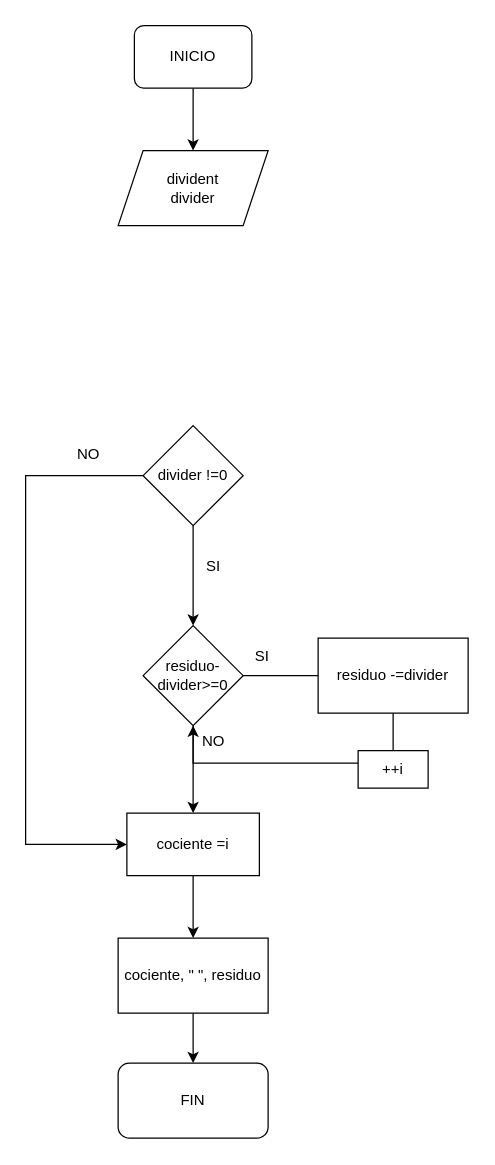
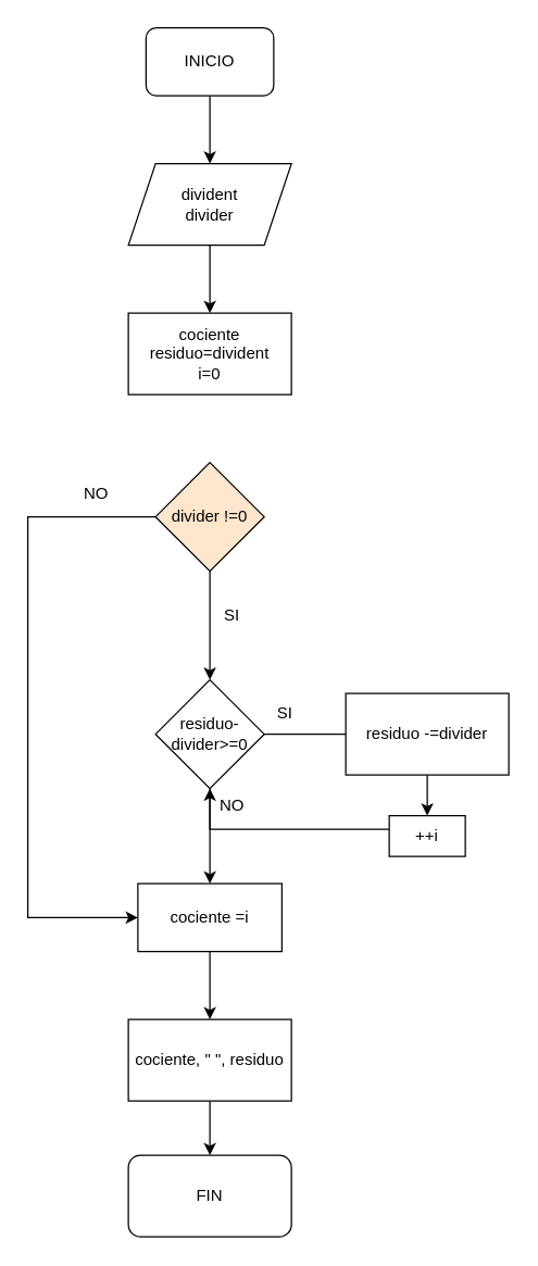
  <mxCell id="0" />
  <mxCell id="1" parent="0" />
  <mxCell id="2" value="" style="edgeStyle=orthogonalEdgeStyle;rounded=0;orthogonalLoop=1;jettySize=auto;html=1;" edge="1" parent="1" source="3" target="5"><mxGeometry relative="1" as="geometry" /></mxCell>
  <mxCell id="3" value="INICIO" style="rounded=1;whiteSpace=wrap;html=1;" vertex="1" parent="1"><mxGeometry x="107" y="20" width="94" height="50" as="geometry" /></mxCell>
+ <mxCell id="4" value="" style="edgeStyle=orthogonalEdgeStyle;rounded=0;orthogonalLoop=1;jettySize=auto;html=1;" edge="1" parent="1" source="5" target="6"><mxGeometry relative="1" as="geometry" /></mxCell>
  <mxCell id="5" value="divident&lt;div&gt;divider&lt;/div&gt;" style="shape=parallelogram;perimeter=parallelogramPerimeter;whiteSpace=wrap;html=1;fixedSize=1;" vertex="1" parent="1"><mxGeometry x="94" y="120" width="120" height="60" as="geometry" /></mxCell>
+ <mxCell id="6" value="cociente&lt;div&gt;residuo=divident&lt;/div&gt;&lt;div&gt;i=0&lt;/div&gt;" style="whiteSpace=wrap;html=1;" vertex="1" parent="1"><mxGeometry x="94" y="230" width="120" height="60" as="geometry" /></mxCell>
  <mxCell id="7" value="" style="edgeStyle=orthogonalEdgeStyle;rounded=0;orthogonalLoop=1;jettySize=auto;html=1;" edge="1" parent="1" source="9" target="12"><mxGeometry relative="1" as="geometry" /></mxCell>
  <mxCell id="8" value="" style="edgeStyle=orthogonalEdgeStyle;rounded=0;orthogonalLoop=1;jettySize=auto;html=1;" edge="1" parent="1" source="9" target="18"><mxGeometry relative="1" as="geometry"><mxPoint x="-6" y="380" as="targetPoint" /><Array as="points"><mxPoint x="20" y="380" /><mxPoint x="20" y="675" /></Array></mxGeometry></mxCell>
- <mxCell id="9" value="divider !=0" style="rhombus;whiteSpace=wrap;html=1;" vertex="1" parent="1"><mxGeometry x="114" y="340" width="80" height="80" as="geometry" /></mxCell>
+ <mxCell id="9" value="divider !=0" style="rhombus;whiteSpace=wrap;html=1;fillColor=#ffe6cc;" vertex="1" parent="1"><mxGeometry x="114" y="340" width="80" height="80" as="geometry" /></mxCell>
  <mxCell id="10" value="" style="edgeStyle=orthogonalEdgeStyle;rounded=0;orthogonalLoop=1;jettySize=auto;html=1;endArrow=none;" edge="1" parent="1" source="12" target="14"><mxGeometry relative="1" as="geometry" /></mxCell>
  <mxCell id="11" value="" style="edgeStyle=orthogonalEdgeStyle;rounded=0;orthogonalLoop=1;jettySize=auto;html=1;" edge="1" parent="1" source="12" target="18"><mxGeometry relative="1" as="geometry" /></mxCell>
  <mxCell id="12" value="residuo-divider&amp;gt;=0" style="rhombus;whiteSpace=wrap;html=1;" vertex="1" parent="1"><mxGeometry x="114" y="500" width="80" height="80" as="geometry" /></mxCell>
- <mxCell id="13" value="" style="edgeStyle=orthogonalEdgeStyle;rounded=0;orthogonalLoop=1;jettySize=auto;html=1;endArrow=none;" edge="1" parent="1" source="14" target="16"><mxGeometry relative="1" as="geometry" /></mxCell>
+ <mxCell id="13" value="" style="edgeStyle=orthogonalEdgeStyle;rounded=0;orthogonalLoop=1;jettySize=auto;html=1;" edge="1" parent="1" source="14" target="16"><mxGeometry relative="1" as="geometry" /></mxCell>
  <mxCell id="14" value="residuo -=divider" style="whiteSpace=wrap;html=1;" vertex="1" parent="1"><mxGeometry x="254" y="510" width="120" height="60" as="geometry" /></mxCell>
  <mxCell id="15" value="" style="edgeStyle=orthogonalEdgeStyle;rounded=0;orthogonalLoop=1;jettySize=auto;html=1;entryX=0.5;entryY=1;entryDx=0;entryDy=0;" edge="1" parent="1" source="16" target="12"><mxGeometry relative="1" as="geometry"><Array as="points"><mxPoint x="154" y="610" /></Array></mxGeometry></mxCell>
  <mxCell id="16" value="++i" style="whiteSpace=wrap;html=1;" vertex="1" parent="1"><mxGeometry x="286" y="600" width="56" height="30" as="geometry" /></mxCell>
  <mxCell id="17" value="" style="edgeStyle=orthogonalEdgeStyle;rounded=0;orthogonalLoop=1;jettySize=auto;html=1;" edge="1" parent="1" source="18" target="20"><mxGeometry relative="1" as="geometry" /></mxCell>
  <mxCell id="18" value="cociente =i" style="whiteSpace=wrap;html=1;" vertex="1" parent="1"><mxGeometry x="101" y="650" width="106" height="50" as="geometry" /></mxCell>
  <mxCell id="19" value="" style="edgeStyle=orthogonalEdgeStyle;rounded=0;orthogonalLoop=1;jettySize=auto;html=1;" edge="1" parent="1" source="20" target="21"><mxGeometry relative="1" as="geometry" /></mxCell>
  <mxCell id="20" value="cociente, &quot; &quot;, residuo" style="whiteSpace=wrap;html=1;" vertex="1" parent="1"><mxGeometry x="94" y="750" width="120" height="60" as="geometry" /></mxCell>
  <mxCell id="21" value="FIN" style="rounded=1;whiteSpace=wrap;html=1;" vertex="1" parent="1"><mxGeometry x="94" y="850" width="120" height="60" as="geometry" /></mxCell>
  <mxCell id="22" value="NO" style="text;html=1;align=center;verticalAlign=middle;resizable=0;points=[];autosize=1;strokeColor=none;fillColor=none;" vertex="1" parent="1"><mxGeometry x="50" y="348" width="40" height="30" as="geometry" /></mxCell>
  <mxCell id="23" value="SI" style="text;html=1;align=center;verticalAlign=middle;resizable=0;points=[];autosize=1;strokeColor=none;fillColor=none;" vertex="1" parent="1"><mxGeometry x="155" y="438" width="30" height="30" as="geometry" /></mxCell>
  <mxCell id="24" value="SI" style="text;html=1;align=center;verticalAlign=middle;resizable=0;points=[];autosize=1;strokeColor=none;fillColor=none;" vertex="1" parent="1"><mxGeometry x="194" y="510" width="30" height="30" as="geometry" /></mxCell>
  <mxCell id="25" value="NO" style="text;html=1;align=center;verticalAlign=middle;resizable=0;points=[];autosize=1;strokeColor=none;fillColor=none;" vertex="1" parent="1"><mxGeometry x="150" y="578" width="40" height="30" as="geometry" /></mxCell>
